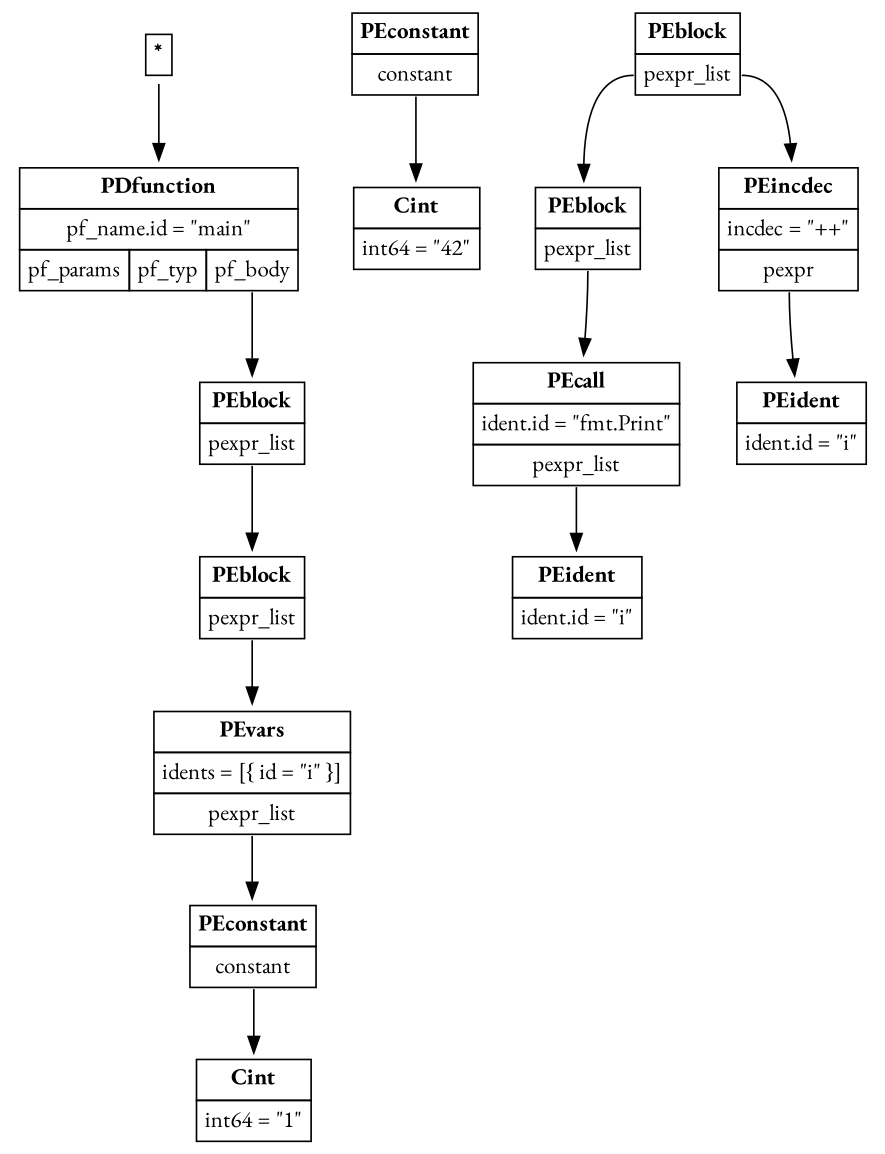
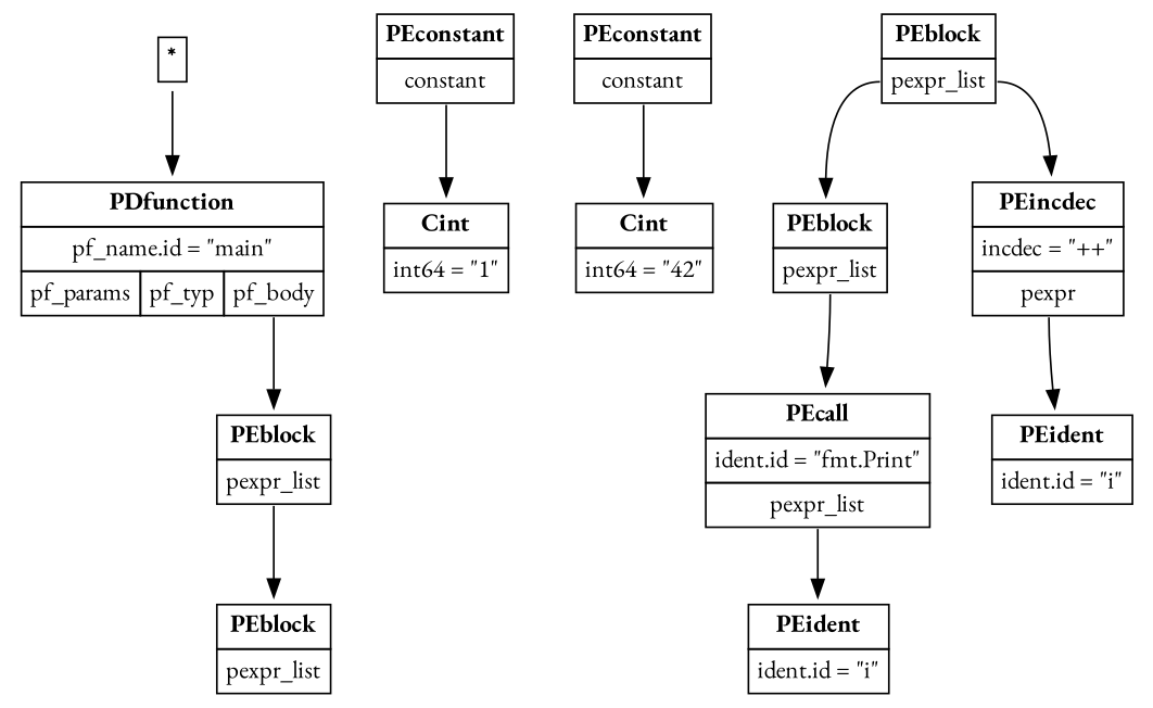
  digraph {
    fontname="EB Garamond"
    node [fontname="EB Garamond" shape=plaintext]
    edge [fontname="EB Garamond" tailport=pexpr_list]
    n1 [label=<<table border='0' cellborder='1' cellspacing='0' cellpadding='4'><tr ><td colspan = '1'><b >*</b></td></tr></table>>]
    n2 [label=<<table border='0' cellborder='1' cellspacing='0' cellpadding='4'><tr ><td colspan = '3'><b >PDfunction</b></td></tr><tr ><td colspan = '3'>pf_name.id = "main"</td></tr><tr ><td port='pf_params'>pf_params</td><td port='pf_typ'>pf_typ</td><td port='pf_body'>pf_body</td></tr></table>>]
    n3 [label=<<table border='0' cellborder='1' cellspacing='0' cellpadding='4'><tr ><td colspan = '1'><b >PEblock</b></td></tr><tr ><td port='pexpr_list'>pexpr_list</td></tr></table>>]
    n4 [label=<<table border='0' cellborder='1' cellspacing='0' cellpadding='4'><tr ><td colspan = '1'><b >PEblock</b></td></tr><tr ><td port='pexpr_list'>pexpr_list</td></tr></table>>]
-   n5 [label=<<table border='0' cellborder='1' cellspacing='0' cellpadding='4'><tr ><td colspan = '1'><b >PEvars</b></td></tr><tr ><td colspan = '1'>idents = [{ id = "i" }]</td></tr><tr ><td port='pexpr_list'>pexpr_list</td></tr></table>>]
    n6 [label=<<table border='0' cellborder='1' cellspacing='0' cellpadding='4'><tr ><td colspan = '1'><b >PEconstant</b></td></tr><tr ><td port='constant'>constant</td></tr></table>>]
    n7 [label=<<table border='0' cellborder='1' cellspacing='0' cellpadding='4'><tr ><td colspan = '1'><b >Cint</b></td></tr><tr ><td colspan = '1'>int64 = "1"</td></tr></table>>]
    n8 [label=<<table border='0' cellborder='1' cellspacing='0' cellpadding='4'><tr ><td colspan = '1'><b >PEconstant</b></td></tr><tr ><td port='constant'>constant</td></tr></table>>]
    n9 [label=<<table border='0' cellborder='1' cellspacing='0' cellpadding='4'><tr ><td colspan = '1'><b >Cint</b></td></tr><tr ><td colspan = '1'>int64 = "42"</td></tr></table>>]
    n10 [label=<<table border='0' cellborder='1' cellspacing='0' cellpadding='4'><tr ><td colspan = '1'><b >PEblock</b></td></tr><tr ><td port='pexpr_list'>pexpr_list</td></tr></table>>]
    n11 [label=<<table border='0' cellborder='1' cellspacing='0' cellpadding='4'><tr ><td colspan = '1'><b >PEblock</b></td></tr><tr ><td port='pexpr_list'>pexpr_list</td></tr></table>>]
    n12 [label=<<table border='0' cellborder='1' cellspacing='0' cellpadding='4'><tr ><td colspan = '1'><b >PEincdec</b></td></tr><tr ><td colspan = '1'>incdec = "++"</td></tr><tr ><td port='pexpr'>pexpr</td></tr></table>>]
    n13 [label=<<table border='0' cellborder='1' cellspacing='0' cellpadding='4'><tr ><td colspan = '1'><b >PEcall</b></td></tr><tr ><td colspan = '1'>ident.id = "fmt.Print"</td></tr><tr ><td port='pexpr_list'>pexpr_list</td></tr></table>>]
    n14 [label=<<table border='0' cellborder='1' cellspacing='0' cellpadding='4'><tr ><td colspan = '1'><b >PEident</b></td></tr><tr ><td colspan = '1'>ident.id = "i"</td></tr></table>>]
    n15 [label=<<table border='0' cellborder='1' cellspacing='0' cellpadding='4'><tr ><td colspan = '1'><b >PEident</b></td></tr><tr ><td colspan = '1'>ident.id = "i"</td></tr></table>>]
    n1 -> n2
    n2 -> n3 [tailport=pf_body]
    n3 -> n4
-   n4 -> n5
-   n5 -> n6
    n6 -> n7 [tailport=constant]
    n8 -> n9 [tailport=constant]
    n10 -> n11
    n10 -> n12
    n11 -> n13
    n12 -> n14 [tailport=pexpr]
    n13 -> n15
  }
